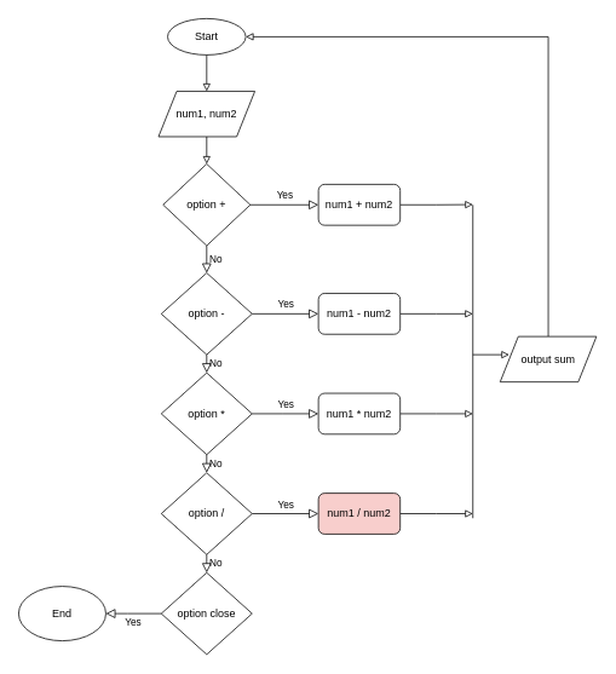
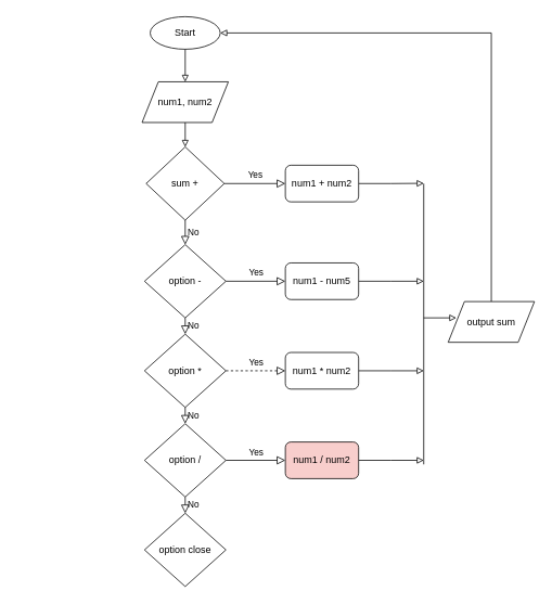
  <mxCell id="0" />
  <mxCell id="1" parent="0" />
  <mxCell id="2" value="Start" style="ellipse;whiteSpace=wrap;html=1;" vertex="1" parent="1"><mxGeometry x="184" y="20" width="86" height="40" as="geometry" /></mxCell>
  <mxCell id="3" value="" style="endArrow=classic;html=1;rounded=0;exitX=0.5;exitY=1;exitDx=0;exitDy=0;entryX=0.5;entryY=0;entryDx=0;entryDy=0;startArrow=none;" edge="1" parent="1" source="8"><mxGeometry width="50" height="50" relative="1" as="geometry"><mxPoint x="260" y="210" as="sourcePoint" /><mxPoint x="234" y="100" as="targetPoint" /></mxGeometry></mxCell>
- <mxCell id="4" value="option +" style="rhombus;whiteSpace=wrap;html=1;" vertex="1" parent="1"><mxGeometry x="179" y="180" width="96" height="90" as="geometry" /></mxCell>
+ <mxCell id="4" value="sum +" style="rhombus;whiteSpace=wrap;html=1;" vertex="1" parent="1"><mxGeometry x="179" y="180" width="96" height="90" as="geometry" /></mxCell>
  <mxCell id="5" value="" style="endArrow=block;html=1;rounded=0;exitX=0.5;exitY=1;exitDx=0;exitDy=0;entryX=0.5;entryY=0;entryDx=0;entryDy=0;endFill=0;" edge="1" parent="1" source="8" target="4"><mxGeometry width="50" height="50" relative="1" as="geometry"><mxPoint x="260" y="270" as="sourcePoint" /><mxPoint x="310" y="220" as="targetPoint" /></mxGeometry></mxCell>
  <mxCell id="6" value="No" style="edgeStyle=orthogonalEdgeStyle;rounded=0;html=1;jettySize=auto;orthogonalLoop=1;fontSize=11;endArrow=block;endFill=0;endSize=8;strokeWidth=1;shadow=0;labelBackgroundColor=none;exitX=0.5;exitY=1;exitDx=0;exitDy=0;entryX=0.5;entryY=0;entryDx=0;entryDy=0;" edge="1" parent="1" source="4" target="13"><mxGeometry y="10" relative="1" as="geometry"><mxPoint as="offset" /><mxPoint x="216" y="270" as="sourcePoint" /><mxPoint x="234" y="320" as="targetPoint" /></mxGeometry></mxCell>
- <mxCell id="7" value="End" style="ellipse;whiteSpace=wrap;html=1;" vertex="1" parent="1"><mxGeometry x="20" y="645" width="96" height="60" as="geometry" /></mxCell>
  <mxCell id="8" value="num1, num2" style="shape=parallelogram;perimeter=parallelogramPerimeter;whiteSpace=wrap;html=1;fixedSize=1;" vertex="1" parent="1"><mxGeometry x="174" y="100" width="106" height="50" as="geometry" /></mxCell>
  <mxCell id="9" value="" style="endArrow=block;html=1;rounded=0;exitX=0.5;exitY=1;exitDx=0;exitDy=0;entryX=0.5;entryY=0;entryDx=0;entryDy=0;endFill=0;" edge="1" parent="1" source="2" target="8"><mxGeometry width="50" height="50" relative="1" as="geometry"><mxPoint x="234" y="70" as="sourcePoint" /><mxPoint x="234" y="100" as="targetPoint" /></mxGeometry></mxCell>
  <mxCell id="10" value="Yes" style="edgeStyle=orthogonalEdgeStyle;rounded=0;html=1;jettySize=auto;orthogonalLoop=1;fontSize=11;endArrow=block;endFill=0;endSize=8;strokeWidth=1;shadow=0;labelBackgroundColor=none;exitX=1;exitY=0.5;exitDx=0;exitDy=0;" edge="1" parent="1" source="4" target="12"><mxGeometry y="10" relative="1" as="geometry"><mxPoint as="offset" /><mxPoint x="446" y="240" as="sourcePoint" /><mxPoint x="350" y="225" as="targetPoint" /></mxGeometry></mxCell>
  <mxCell id="11" style="edgeStyle=orthogonalEdgeStyle;rounded=0;orthogonalLoop=1;jettySize=auto;html=1;exitX=1;exitY=0.5;exitDx=0;exitDy=0;endArrow=block;endFill=0;" edge="1" parent="1" source="12"><mxGeometry relative="1" as="geometry"><mxPoint x="520" y="224.739" as="targetPoint" /></mxGeometry></mxCell>
  <mxCell id="12" value="num1 + num2" style="rounded=1;whiteSpace=wrap;html=1;" vertex="1" parent="1"><mxGeometry x="350" y="202.5" width="90" height="45" as="geometry" /></mxCell>
  <mxCell id="13" value="option -" style="rhombus;whiteSpace=wrap;html=1;" vertex="1" parent="1"><mxGeometry x="177" y="300" width="100" height="90" as="geometry" /></mxCell>
  <mxCell id="14" style="edgeStyle=orthogonalEdgeStyle;rounded=0;orthogonalLoop=1;jettySize=auto;html=1;exitX=1;exitY=0.5;exitDx=0;exitDy=0;endArrow=block;endFill=0;" edge="1" parent="1" source="15"><mxGeometry relative="1" as="geometry"><mxPoint x="520" y="345" as="targetPoint" /></mxGeometry></mxCell>
- <mxCell id="15" value="num1 - num2" style="rounded=1;whiteSpace=wrap;html=1;" vertex="1" parent="1"><mxGeometry x="350" y="322.5" width="90" height="45" as="geometry" /></mxCell>
+ <mxCell id="15" value="num1 - num5" style="rounded=1;whiteSpace=wrap;html=1;" vertex="1" parent="1"><mxGeometry x="350" y="322.5" width="90" height="45" as="geometry" /></mxCell>
  <mxCell id="16" value="Yes" style="edgeStyle=orthogonalEdgeStyle;rounded=0;html=1;jettySize=auto;orthogonalLoop=1;fontSize=11;endArrow=block;endFill=0;endSize=8;strokeWidth=1;shadow=0;labelBackgroundColor=none;exitX=1;exitY=0.5;exitDx=0;exitDy=0;entryX=0;entryY=0.5;entryDx=0;entryDy=0;" edge="1" parent="1" source="13" target="15"><mxGeometry y="10" relative="1" as="geometry"><mxPoint as="offset" /><mxPoint x="285" y="235" as="sourcePoint" /><mxPoint x="360" y="235" as="targetPoint" /><Array as="points"><mxPoint x="350" y="345" /></Array></mxGeometry></mxCell>
  <mxCell id="17" value="option *" style="rhombus;whiteSpace=wrap;html=1;" vertex="1" parent="1"><mxGeometry x="177" y="410" width="100" height="90" as="geometry" /></mxCell>
  <mxCell id="18" value="No" style="edgeStyle=orthogonalEdgeStyle;rounded=0;html=1;jettySize=auto;orthogonalLoop=1;fontSize=11;endArrow=block;endFill=0;endSize=8;strokeWidth=1;shadow=0;labelBackgroundColor=none;exitX=0.5;exitY=1;exitDx=0;exitDy=0;entryX=0.5;entryY=0;entryDx=0;entryDy=0;" edge="1" parent="1" source="13" target="17"><mxGeometry y="10" relative="1" as="geometry"><mxPoint as="offset" /><mxPoint x="237" y="280" as="sourcePoint" /><mxPoint x="237" y="310" as="targetPoint" /></mxGeometry></mxCell>
  <mxCell id="19" style="edgeStyle=orthogonalEdgeStyle;rounded=0;orthogonalLoop=1;jettySize=auto;html=1;exitX=1;exitY=0.5;exitDx=0;exitDy=0;endArrow=block;endFill=0;" edge="1" parent="1" source="20"><mxGeometry relative="1" as="geometry"><mxPoint x="520" y="455" as="targetPoint" /></mxGeometry></mxCell>
  <mxCell id="20" value="num1 * num2" style="rounded=1;whiteSpace=wrap;html=1;" vertex="1" parent="1"><mxGeometry x="350" y="432.5" width="90" height="45" as="geometry" /></mxCell>
- <mxCell id="21" value="Yes" style="edgeStyle=orthogonalEdgeStyle;rounded=0;html=1;jettySize=auto;orthogonalLoop=1;fontSize=11;endArrow=block;endFill=0;endSize=8;strokeWidth=1;shadow=0;labelBackgroundColor=none;exitX=1;exitY=0.5;exitDx=0;exitDy=0;entryX=0;entryY=0.5;entryDx=0;entryDy=0;" edge="1" parent="1" source="17" target="20"><mxGeometry y="10" relative="1" as="geometry"><mxPoint as="offset" /><mxPoint x="287" y="355" as="sourcePoint" /><mxPoint x="360" y="355" as="targetPoint" /><Array as="points"><mxPoint x="310" y="455" /><mxPoint x="310" y="455" /></Array></mxGeometry></mxCell>
+ <mxCell id="21" value="Yes" style="edgeStyle=orthogonalEdgeStyle;rounded=0;html=1;jettySize=auto;orthogonalLoop=1;fontSize=11;endArrow=block;endFill=0;endSize=8;strokeWidth=1;shadow=0;labelBackgroundColor=none;exitX=1;exitY=0.5;exitDx=0;exitDy=0;entryX=0;entryY=0.5;entryDx=0;entryDy=0;dashed=1;" edge="1" parent="1" source="17" target="20"><mxGeometry y="10" relative="1" as="geometry"><mxPoint as="offset" /><mxPoint x="287" y="355" as="sourcePoint" /><mxPoint x="360" y="355" as="targetPoint" /><Array as="points"><mxPoint x="310" y="455" /><mxPoint x="310" y="455" /></Array></mxGeometry></mxCell>
  <mxCell id="22" value="option /" style="rhombus;whiteSpace=wrap;html=1;" vertex="1" parent="1"><mxGeometry x="177" y="520" width="100" height="90" as="geometry" /></mxCell>
  <mxCell id="23" value="No" style="edgeStyle=orthogonalEdgeStyle;rounded=0;html=1;jettySize=auto;orthogonalLoop=1;fontSize=11;endArrow=block;endFill=0;endSize=8;strokeWidth=1;shadow=0;labelBackgroundColor=none;exitX=0.5;exitY=1;exitDx=0;exitDy=0;entryX=0.5;entryY=0;entryDx=0;entryDy=0;" edge="1" parent="1" target="22" source="17"><mxGeometry y="10" relative="1" as="geometry"><mxPoint as="offset" /><mxPoint x="227" y="510" as="sourcePoint" /><mxPoint x="237" y="430" as="targetPoint" /></mxGeometry></mxCell>
  <mxCell id="24" style="edgeStyle=orthogonalEdgeStyle;rounded=0;orthogonalLoop=1;jettySize=auto;html=1;exitX=1;exitY=0.5;exitDx=0;exitDy=0;endArrow=block;endFill=0;" edge="1" parent="1" source="25"><mxGeometry relative="1" as="geometry"><mxPoint x="520" y="565" as="targetPoint" /></mxGeometry></mxCell>
  <mxCell id="25" value="num1 / num2" style="rounded=1;whiteSpace=wrap;html=1;fillColor=#f8cecc;" vertex="1" parent="1"><mxGeometry x="350" y="542.5" width="90" height="45" as="geometry" /></mxCell>
  <mxCell id="26" value="Yes" style="edgeStyle=orthogonalEdgeStyle;rounded=0;html=1;jettySize=auto;orthogonalLoop=1;fontSize=11;endArrow=block;endFill=0;endSize=8;strokeWidth=1;shadow=0;labelBackgroundColor=none;exitX=1;exitY=0.5;exitDx=0;exitDy=0;entryX=0;entryY=0.5;entryDx=0;entryDy=0;" edge="1" parent="1" target="25" source="22"><mxGeometry y="10" relative="1" as="geometry"><mxPoint as="offset" /><mxPoint x="280" y="565" as="sourcePoint" /><mxPoint x="363" y="465" as="targetPoint" /><Array as="points" /></mxGeometry></mxCell>
  <mxCell id="27" value="option close" style="rhombus;whiteSpace=wrap;html=1;" vertex="1" parent="1"><mxGeometry x="177" y="630" width="100" height="90" as="geometry" /></mxCell>
  <mxCell id="28" value="No" style="edgeStyle=orthogonalEdgeStyle;rounded=0;html=1;jettySize=auto;orthogonalLoop=1;fontSize=11;endArrow=block;endFill=0;endSize=8;strokeWidth=1;shadow=0;labelBackgroundColor=none;exitX=0.5;exitY=1;exitDx=0;exitDy=0;entryX=0.5;entryY=0;entryDx=0;entryDy=0;" edge="1" parent="1" target="27"><mxGeometry y="10" relative="1" as="geometry"><mxPoint as="offset" /><mxPoint x="227" y="610" as="sourcePoint" /><mxPoint x="237" y="540" as="targetPoint" /></mxGeometry></mxCell>
- <mxCell id="29" value="Yes" style="edgeStyle=orthogonalEdgeStyle;rounded=0;html=1;jettySize=auto;orthogonalLoop=1;fontSize=11;endArrow=block;endFill=0;endSize=8;strokeWidth=1;shadow=0;labelBackgroundColor=none;exitX=0;exitY=0.5;exitDx=0;exitDy=0;entryX=1;entryY=0.5;entryDx=0;entryDy=0;" edge="1" parent="1" source="27" target="7"><mxGeometry y="10" relative="1" as="geometry"><mxPoint as="offset" /><mxPoint x="287" y="465" as="sourcePoint" /><mxPoint x="360" y="465" as="targetPoint" /><Array as="points"><mxPoint x="140" y="675" /><mxPoint x="140" y="675" /></Array></mxGeometry></mxCell>
  <mxCell id="30" style="edgeStyle=orthogonalEdgeStyle;rounded=0;orthogonalLoop=1;jettySize=auto;html=1;exitX=0.5;exitY=0;exitDx=0;exitDy=0;endArrow=block;endFill=0;entryX=1;entryY=0.5;entryDx=0;entryDy=0;" edge="1" parent="1" source="31" target="2"><mxGeometry relative="1" as="geometry"><mxPoint x="602.609" y="40" as="targetPoint" /></mxGeometry></mxCell>
  <mxCell id="31" value="output sum" style="shape=parallelogram;perimeter=parallelogramPerimeter;whiteSpace=wrap;html=1;fixedSize=1;" vertex="1" parent="1"><mxGeometry x="550" y="370" width="106" height="50" as="geometry" /></mxCell>
  <mxCell id="32" value="" style="endArrow=none;html=1;rounded=0;" edge="1" parent="1"><mxGeometry width="50" height="50" relative="1" as="geometry"><mxPoint x="520" y="225" as="sourcePoint" /><mxPoint x="520" y="570" as="targetPoint" /><Array as="points"><mxPoint x="520" y="225" /></Array></mxGeometry></mxCell>
  <mxCell id="33" value="" style="endArrow=block;html=1;rounded=0;endFill=0;" edge="1" parent="1"><mxGeometry width="50" height="50" relative="1" as="geometry"><mxPoint x="520" y="390" as="sourcePoint" /><mxPoint x="560" y="390" as="targetPoint" /></mxGeometry></mxCell>
